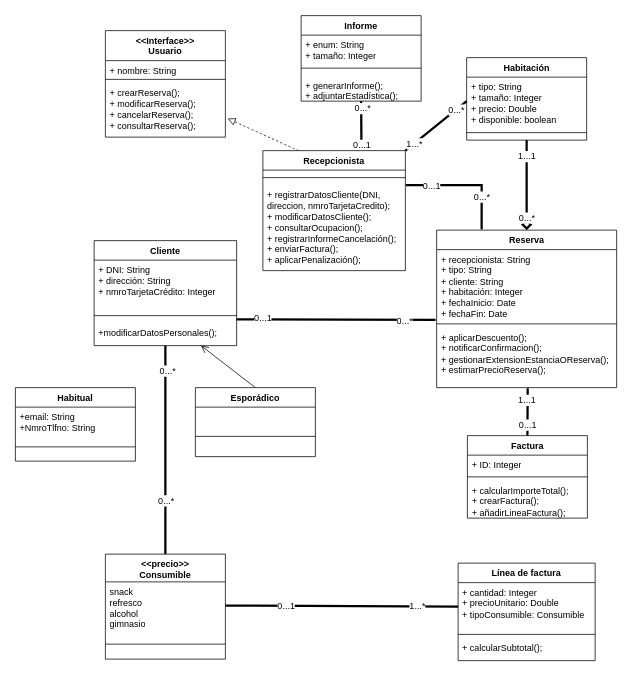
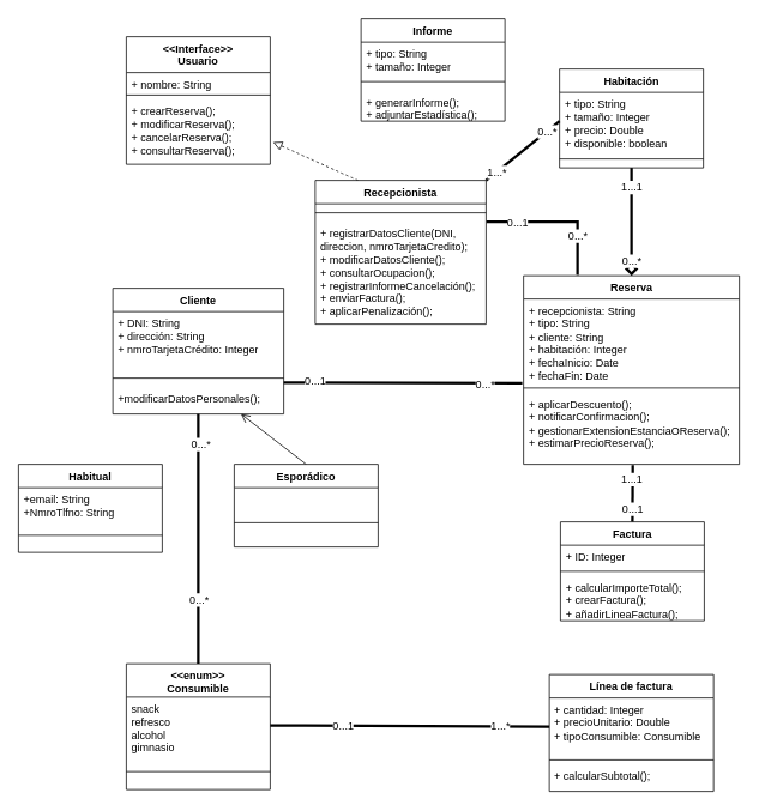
  <mxCell id="0" />
  <mxCell id="1" parent="0" />
  <mxCell id="2" style="edgeStyle=none;curved=1;rounded=0;orthogonalLoop=1;jettySize=auto;html=1;entryX=0.75;entryY=1;entryDx=0;entryDy=0;fontSize=12;startSize=8;endSize=8;exitX=0.5;exitY=0;exitDx=0;exitDy=0;endArrow=open;" edge="1" parent="1" source="32" target="28"><mxGeometry relative="1" as="geometry" /></mxCell>
  <mxCell id="3" value="" style="endArrow=none;startArrow=none;endFill=0;startFill=0;endSize=8;html=1;verticalAlign=bottom;labelBackgroundColor=none;strokeWidth=3;rounded=0;fontSize=12;curved=1;exitX=1;exitY=0.75;exitDx=0;exitDy=0;entryX=-0.006;entryY=0.995;entryDx=0;entryDy=0;entryPerimeter=0;" edge="1" parent="1" source="28" target="51"><mxGeometry width="160" relative="1" as="geometry"><mxPoint x="320" y="400" as="sourcePoint" /><mxPoint x="650" y="440" as="targetPoint" /></mxGeometry></mxCell>
  <mxCell id="4" value="0...*" style="edgeLabel;html=1;align=center;verticalAlign=middle;resizable=0;points=[];fontSize=12;" vertex="1" connectable="0" parent="3"><mxGeometry x="0.691" y="-1" relative="1" as="geometry"><mxPoint as="offset" /></mxGeometry></mxCell>
  <mxCell id="5" value="0...1" style="edgeLabel;html=1;align=center;verticalAlign=middle;resizable=0;points=[];fontSize=12;" vertex="1" connectable="0" parent="3"><mxGeometry x="-0.744" y="2" relative="1" as="geometry"><mxPoint as="offset" /></mxGeometry></mxCell>
  <mxCell id="6" value="" style="endArrow=none;startArrow=none;endFill=0;startFill=0;endSize=8;html=1;verticalAlign=bottom;labelBackgroundColor=none;strokeWidth=3;rounded=0;fontSize=12;curved=1;exitX=0;exitY=0.5;exitDx=0;exitDy=0;entryX=1;entryY=0.5;entryDx=0;entryDy=0;" edge="1" parent="1" source="43" target="40"><mxGeometry width="160" relative="1" as="geometry"><mxPoint x="570" y="680" as="sourcePoint" /><mxPoint x="300" y="785" as="targetPoint" /></mxGeometry></mxCell>
  <mxCell id="7" value="0...1" style="edgeLabel;html=1;align=center;verticalAlign=middle;resizable=0;points=[];fontSize=12;" vertex="1" connectable="0" parent="6"><mxGeometry x="0.484" relative="1" as="geometry"><mxPoint as="offset" /></mxGeometry></mxCell>
  <mxCell id="8" value="1...*" style="edgeLabel;html=1;align=center;verticalAlign=middle;resizable=0;points=[];fontSize=12;" vertex="1" connectable="0" parent="6"><mxGeometry x="-0.647" relative="1" as="geometry"><mxPoint as="offset" /></mxGeometry></mxCell>
  <mxCell id="9" value="" style="endArrow=none;startArrow=none;endFill=0;startFill=0;endSize=8;html=1;verticalAlign=bottom;labelBackgroundColor=none;strokeWidth=3;rounded=0;fontSize=12;curved=1;exitX=0.5;exitY=0;exitDx=0;exitDy=0;entryX=0.506;entryY=1.01;entryDx=0;entryDy=0;entryPerimeter=0;" edge="1" parent="1" source="54" target="53"><mxGeometry width="160" relative="1" as="geometry"><mxPoint x="387.69" y="560" as="sourcePoint" /><mxPoint x="657.69" y="468" as="targetPoint" /></mxGeometry></mxCell>
  <mxCell id="10" value="0...1" style="edgeLabel;html=1;align=center;verticalAlign=middle;resizable=0;points=[];fontSize=12;" vertex="1" connectable="0" parent="9"><mxGeometry x="-0.53" y="-3" relative="1" as="geometry"><mxPoint x="-3" as="offset" /></mxGeometry></mxCell>
  <mxCell id="11" value="1...1" style="edgeLabel;html=1;align=center;verticalAlign=middle;resizable=0;points=[];fontSize=12;" vertex="1" connectable="0" parent="9"><mxGeometry x="0.488" y="2" relative="1" as="geometry"><mxPoint as="offset" /></mxGeometry></mxCell>
  <mxCell id="12" value="" style="endArrow=diamond;startArrow=none;endFill=0;startFill=0;endSize=8;html=1;verticalAlign=bottom;labelBackgroundColor=none;strokeWidth=3;rounded=0;fontSize=12;curved=1;entryX=0.5;entryY=0;entryDx=0;entryDy=0;exitX=0.5;exitY=1;exitDx=0;exitDy=0;" edge="1" parent="1" source="25" target="50"><mxGeometry width="160" relative="1" as="geometry"><mxPoint x="477.69" y="750" as="sourcePoint" /><mxPoint x="707.69" y="300" as="targetPoint" /></mxGeometry></mxCell>
  <mxCell id="13" value="1...1" style="edgeLabel;html=1;align=center;verticalAlign=middle;resizable=0;points=[];fontSize=12;" vertex="1" connectable="0" parent="12"><mxGeometry x="-0.652" relative="1" as="geometry"><mxPoint as="offset" /></mxGeometry></mxCell>
  <mxCell id="14" value="0...*" style="edgeLabel;html=1;align=center;verticalAlign=middle;resizable=0;points=[];fontSize=12;" vertex="1" connectable="0" parent="12"><mxGeometry x="0.723" relative="1" as="geometry"><mxPoint as="offset" /></mxGeometry></mxCell>
  <mxCell id="15" value="" style="endArrow=block;startArrow=none;endFill=0;startFill=0;endSize=8;html=1;verticalAlign=bottom;dashed=1;labelBackgroundColor=none;rounded=0;fontSize=12;curved=1;entryX=1.019;entryY=1.096;entryDx=0;entryDy=0;exitX=0.25;exitY=0;exitDx=0;exitDy=0;entryPerimeter=0;" edge="1" parent="1" source="62"><mxGeometry width="160" relative="1" as="geometry"><mxPoint x="180" y="380" as="sourcePoint" /><mxPoint x="303.04" y="157.264" as="targetPoint" /></mxGeometry></mxCell>
  <mxCell id="16" value="" style="endArrow=none;startArrow=none;endFill=0;startFill=0;endSize=8;html=1;verticalAlign=bottom;labelBackgroundColor=none;strokeWidth=3;rounded=0;fontSize=12;exitX=1.003;exitY=0.01;exitDx=0;exitDy=0;entryX=0.25;entryY=0;entryDx=0;entryDy=0;exitPerimeter=0;edgeStyle=orthogonalEdgeStyle;" edge="1" parent="1"><mxGeometry width="160" relative="1" as="geometry"><mxPoint x="540.57" y="246.04" as="sourcePoint" /><mxPoint x="641.69" y="305" as="targetPoint" /><Array as="points"><mxPoint x="642" y="246" /></Array></mxGeometry></mxCell>
  <mxCell id="17" value="0...*" style="edgeLabel;html=1;align=center;verticalAlign=middle;resizable=0;points=[];fontSize=12;" vertex="1" connectable="0" parent="16"><mxGeometry x="0.465" relative="1" as="geometry"><mxPoint as="offset" /></mxGeometry></mxCell>
  <mxCell id="18" value="0...1" style="edgeLabel;html=1;align=center;verticalAlign=middle;resizable=0;points=[];fontSize=12;" vertex="1" connectable="0" parent="16"><mxGeometry x="-0.661" y="3" relative="1" as="geometry"><mxPoint x="7" y="3" as="offset" /></mxGeometry></mxCell>
- <mxCell id="19" value="" style="endArrow=none;startArrow=none;endFill=0;startFill=0;endSize=8;html=1;verticalAlign=bottom;labelBackgroundColor=none;strokeWidth=3;rounded=0;fontSize=12;curved=1;entryX=0.5;entryY=1;entryDx=0;entryDy=0;exitX=0.692;exitY=0.013;exitDx=0;exitDy=0;exitPerimeter=0;" edge="1" parent="1" source="62" target="46"><mxGeometry width="160" relative="1" as="geometry"><mxPoint x="530" y="383" as="sourcePoint" /><mxPoint x="620" y="383" as="targetPoint" /></mxGeometry></mxCell>
- <mxCell id="20" value="0...*" style="edgeLabel;html=1;align=center;verticalAlign=middle;resizable=0;points=[];fontSize=12;" vertex="1" connectable="0" parent="19"><mxGeometry x="0.837" y="-1" relative="1" as="geometry"><mxPoint y="4" as="offset" /></mxGeometry></mxCell>
- <mxCell id="21" value="0...1" style="edgeLabel;html=1;align=center;verticalAlign=middle;resizable=0;points=[];fontSize=12;" vertex="1" connectable="0" parent="19"><mxGeometry x="-0.702" relative="1" as="geometry"><mxPoint as="offset" /></mxGeometry></mxCell>
  <mxCell id="22" value="" style="endArrow=none;startArrow=none;endFill=0;startFill=0;endSize=8;html=1;verticalAlign=bottom;labelBackgroundColor=none;strokeWidth=3;rounded=0;fontSize=12;curved=1;exitX=0.5;exitY=1;exitDx=0;exitDy=0;entryX=0.5;entryY=0;entryDx=0;entryDy=0;" edge="1" parent="1" source="28" target="39"><mxGeometry width="160" relative="1" as="geometry"><mxPoint x="580" y="680" as="sourcePoint" /><mxPoint x="230" y="680" as="targetPoint" /></mxGeometry></mxCell>
  <mxCell id="23" value="0...*" style="edgeLabel;html=1;align=center;verticalAlign=middle;resizable=0;points=[];fontSize=12;" vertex="1" connectable="0" parent="22"><mxGeometry x="0.484" relative="1" as="geometry"><mxPoint as="offset" /></mxGeometry></mxCell>
  <mxCell id="24" value="0...*" style="edgeLabel;html=1;align=center;verticalAlign=middle;resizable=0;points=[];fontSize=12;" vertex="1" connectable="0" parent="22"><mxGeometry x="-0.763" y="2" relative="1" as="geometry"><mxPoint as="offset" /></mxGeometry></mxCell>
  <mxCell id="25" value="Habitación" style="swimlane;fontStyle=1;align=center;verticalAlign=top;childLayout=stackLayout;horizontal=1;startSize=26;horizontalStack=0;resizeParent=1;resizeParentMax=0;resizeLast=0;collapsible=1;marginBottom=0;whiteSpace=wrap;html=1;" vertex="1" parent="1"><mxGeometry x="621.69" y="76" width="160" height="110" as="geometry" /></mxCell>
  <mxCell id="26" value="+ tipo: String&lt;div&gt;+ tamaño: Integer&lt;/div&gt;&lt;div&gt;+ precio: Double&lt;/div&gt;&lt;div&gt;+ disponible: boolean&lt;/div&gt;&lt;div&gt;&lt;br&gt;&lt;/div&gt;" style="text;strokeColor=none;fillColor=none;align=left;verticalAlign=top;spacingLeft=4;spacingRight=4;overflow=hidden;rotatable=0;points=[[0,0.5],[1,0.5]];portConstraint=eastwest;whiteSpace=wrap;html=1;" vertex="1" parent="25"><mxGeometry y="26" width="160" height="64" as="geometry" /></mxCell>
  <mxCell id="27" value="" style="line;strokeWidth=1;fillColor=none;align=left;verticalAlign=middle;spacingTop=-1;spacingLeft=3;spacingRight=3;rotatable=0;labelPosition=right;points=[];portConstraint=eastwest;strokeColor=inherit;" vertex="1" parent="25"><mxGeometry y="90" width="160" height="20" as="geometry" /></mxCell>
  <mxCell id="28" value="Cliente" style="swimlane;fontStyle=1;align=center;verticalAlign=top;childLayout=stackLayout;horizontal=1;startSize=26;horizontalStack=0;resizeParent=1;resizeParentMax=0;resizeLast=0;collapsible=1;marginBottom=0;whiteSpace=wrap;html=1;" vertex="1" parent="1"><mxGeometry x="125" y="320" width="190" height="140" as="geometry" /></mxCell>
  <mxCell id="29" value="+ DNI: String&lt;div&gt;+ dirección: String&lt;/div&gt;&lt;div&gt;+ nmroTarjetaCrédito: Integer&lt;/div&gt;&lt;div&gt;&lt;br&gt;&lt;/div&gt;" style="text;strokeColor=none;fillColor=none;align=left;verticalAlign=top;spacingLeft=4;spacingRight=4;overflow=hidden;rotatable=0;points=[[0,0.5],[1,0.5]];portConstraint=eastwest;whiteSpace=wrap;html=1;" vertex="1" parent="28"><mxGeometry y="26" width="190" height="64" as="geometry" /></mxCell>
  <mxCell id="30" value="" style="line;strokeWidth=1;fillColor=none;align=left;verticalAlign=middle;spacingTop=-1;spacingLeft=3;spacingRight=3;rotatable=0;labelPosition=right;points=[];portConstraint=eastwest;strokeColor=inherit;" vertex="1" parent="28"><mxGeometry y="90" width="190" height="20" as="geometry" /></mxCell>
  <mxCell id="31" value="&lt;div&gt;+modificarDatosPersonales();&lt;/div&gt;" style="text;strokeColor=none;fillColor=none;align=left;verticalAlign=top;spacingLeft=4;spacingRight=4;overflow=hidden;rotatable=0;points=[[0,0.5],[1,0.5]];portConstraint=eastwest;whiteSpace=wrap;html=1;" vertex="1" parent="28"><mxGeometry y="110" width="190" height="30" as="geometry" /></mxCell>
  <mxCell id="32" value="Esporádico" style="swimlane;fontStyle=1;align=center;verticalAlign=top;childLayout=stackLayout;horizontal=1;startSize=26;horizontalStack=0;resizeParent=1;resizeParentMax=0;resizeLast=0;collapsible=1;marginBottom=0;whiteSpace=wrap;html=1;" vertex="1" parent="1"><mxGeometry x="260" y="516" width="160" height="92" as="geometry" /></mxCell>
  <mxCell id="33" value="&lt;div&gt;&lt;br&gt;&lt;/div&gt;" style="text;strokeColor=none;fillColor=none;align=left;verticalAlign=top;spacingLeft=4;spacingRight=4;overflow=hidden;rotatable=0;points=[[0,0.5],[1,0.5]];portConstraint=eastwest;whiteSpace=wrap;html=1;" vertex="1" parent="32"><mxGeometry y="26" width="160" height="34" as="geometry" /></mxCell>
  <mxCell id="34" value="" style="line;strokeWidth=1;fillColor=none;align=left;verticalAlign=middle;spacingTop=-1;spacingLeft=3;spacingRight=3;rotatable=0;labelPosition=right;points=[];portConstraint=eastwest;strokeColor=inherit;" vertex="1" parent="32"><mxGeometry y="60" width="160" height="10" as="geometry" /></mxCell>
  <mxCell id="35" value="&lt;div&gt;&lt;br&gt;&lt;/div&gt;" style="text;strokeColor=none;fillColor=none;align=left;verticalAlign=top;spacingLeft=4;spacingRight=4;overflow=hidden;rotatable=0;points=[[0,0.5],[1,0.5]];portConstraint=eastwest;whiteSpace=wrap;html=1;" vertex="1" parent="32"><mxGeometry y="70" width="160" height="22" as="geometry" /></mxCell>
  <mxCell id="36" value="Habitual" style="swimlane;fontStyle=1;align=center;verticalAlign=top;childLayout=stackLayout;horizontal=1;startSize=26;horizontalStack=0;resizeParent=1;resizeParentMax=0;resizeLast=0;collapsible=1;marginBottom=0;whiteSpace=wrap;html=1;" vertex="1" parent="1"><mxGeometry y="516" width="160" height="98" as="geometry" x="20" /></mxCell>
  <mxCell id="37" value="&lt;div&gt;+email: String&lt;/div&gt;&lt;div&gt;+NmroTlfno: String&lt;/div&gt;" style="text;strokeColor=none;fillColor=none;align=left;verticalAlign=top;spacingLeft=4;spacingRight=4;overflow=hidden;rotatable=0;points=[[0,0.5],[1,0.5]];portConstraint=eastwest;whiteSpace=wrap;html=1;" vertex="1" parent="36"><mxGeometry y="26" width="160" height="34" as="geometry" /></mxCell>
  <mxCell id="38" value="" style="line;strokeWidth=1;fillColor=none;align=left;verticalAlign=middle;spacingTop=-1;spacingLeft=3;spacingRight=3;rotatable=0;labelPosition=right;points=[];portConstraint=eastwest;strokeColor=inherit;" vertex="1" parent="36"><mxGeometry y="60" width="160" height="38" as="geometry" /></mxCell>
- <mxCell id="39" value="&lt;div&gt;&amp;lt;&amp;lt;precio&amp;gt;&amp;gt;&lt;/div&gt;Consumible" style="swimlane;fontStyle=1;align=center;verticalAlign=top;childLayout=stackLayout;horizontal=1;startSize=37;horizontalStack=0;resizeParent=1;resizeParentMax=0;resizeLast=0;collapsible=1;marginBottom=0;whiteSpace=wrap;html=1;" vertex="1" parent="1"><mxGeometry x="140" y="738" width="160" height="140" as="geometry"><mxRectangle x="120" y="743" width="100" height="40" as="alternateBounds" /></mxGeometry></mxCell>
+ <mxCell id="39" value="&lt;div&gt;&amp;lt;&amp;lt;enum&amp;gt;&amp;gt;&lt;/div&gt;Consumible" style="swimlane;fontStyle=1;align=center;verticalAlign=top;childLayout=stackLayout;horizontal=1;startSize=37;horizontalStack=0;resizeParent=1;resizeParentMax=0;resizeLast=0;collapsible=1;marginBottom=0;whiteSpace=wrap;html=1;" vertex="1" parent="1"><mxGeometry x="140" y="738" width="160" height="140" as="geometry"><mxRectangle x="120" y="743" width="100" height="40" as="alternateBounds" /></mxGeometry></mxCell>
  <mxCell id="40" value="snack&lt;br&gt;&lt;div&gt;refresco&lt;/div&gt;&lt;div&gt;alcohol&lt;/div&gt;&lt;div&gt;gimnasio&lt;/div&gt;&lt;div&gt;&lt;br&gt;&lt;/div&gt;&lt;div&gt;&lt;br&gt;&lt;/div&gt;" style="text;strokeColor=none;fillColor=none;align=left;verticalAlign=top;spacingLeft=4;spacingRight=4;overflow=hidden;rotatable=0;points=[[0,0.5],[1,0.5]];portConstraint=eastwest;whiteSpace=wrap;html=1;" vertex="1" parent="39"><mxGeometry y="37" width="160" height="63" as="geometry" /></mxCell>
  <mxCell id="41" value="" style="line;strokeWidth=1;fillColor=none;align=left;verticalAlign=middle;spacingTop=-1;spacingLeft=3;spacingRight=3;rotatable=0;labelPosition=right;points=[];portConstraint=eastwest;strokeColor=inherit;" vertex="1" parent="39"><mxGeometry y="100" width="160" height="40" as="geometry" /></mxCell>
  <mxCell id="42" value="Línea de factura" style="swimlane;fontStyle=1;align=center;verticalAlign=top;childLayout=stackLayout;horizontal=1;startSize=26;horizontalStack=0;resizeParent=1;resizeParentMax=0;resizeLast=0;collapsible=1;marginBottom=0;whiteSpace=wrap;html=1;" vertex="1" parent="1"><mxGeometry x="610.35" y="750" width="182.69" height="130" as="geometry" /></mxCell>
  <mxCell id="43" value="&lt;div&gt;+ cantidad: Integer&lt;/div&gt;&lt;div&gt;+ precioUnitario: Double&lt;/div&gt;&lt;div&gt;+ tipoConsumible: Consumible&lt;/div&gt;" style="text;strokeColor=none;fillColor=none;align=left;verticalAlign=top;spacingLeft=4;spacingRight=4;overflow=hidden;rotatable=0;points=[[0,0.5],[1,0.5]];portConstraint=eastwest;whiteSpace=wrap;html=1;" vertex="1" parent="42"><mxGeometry y="26" width="182.69" height="64" as="geometry" /></mxCell>
  <mxCell id="44" value="" style="line;strokeWidth=1;fillColor=none;align=left;verticalAlign=middle;spacingTop=-1;spacingLeft=3;spacingRight=3;rotatable=0;labelPosition=right;points=[];portConstraint=eastwest;strokeColor=inherit;" vertex="1" parent="42"><mxGeometry y="90" width="182.69" height="10" as="geometry" /></mxCell>
  <mxCell id="45" value="&lt;div&gt;+ calcularSubtotal();&lt;/div&gt;" style="text;strokeColor=none;fillColor=none;align=left;verticalAlign=top;spacingLeft=4;spacingRight=4;overflow=hidden;rotatable=0;points=[[0,0.5],[1,0.5]];portConstraint=eastwest;whiteSpace=wrap;html=1;" vertex="1" parent="42"><mxGeometry y="100" width="182.69" height="30" as="geometry" /></mxCell>
  <mxCell id="46" value="Informe" style="swimlane;fontStyle=1;align=center;verticalAlign=top;childLayout=stackLayout;horizontal=1;startSize=26;horizontalStack=0;resizeParent=1;resizeParentMax=0;resizeLast=0;collapsible=1;marginBottom=0;whiteSpace=wrap;html=1;" vertex="1" parent="1"><mxGeometry x="401" y="20" width="160" height="114" as="geometry" /></mxCell>
- <mxCell id="47" value="+ enum: String&lt;div&gt;+ tamaño: Integer&lt;/div&gt;&lt;div&gt;+ precio: Double&lt;/div&gt;&lt;div&gt;&lt;br&gt;&lt;/div&gt;" style="text;strokeColor=none;fillColor=none;align=left;verticalAlign=top;spacingLeft=4;spacingRight=4;overflow=hidden;rotatable=0;points=[[0,0.5],[1,0.5]];portConstraint=eastwest;whiteSpace=wrap;html=1;" vertex="1" parent="46"><mxGeometry y="26" width="160" height="34" as="geometry" /></mxCell>
+ <mxCell id="47" value="+ tipo: String&lt;div&gt;+ tamaño: Integer&lt;/div&gt;&lt;div&gt;+ precio: Double&lt;/div&gt;&lt;div&gt;&lt;br&gt;&lt;/div&gt;" style="text;strokeColor=none;fillColor=none;align=left;verticalAlign=top;spacingLeft=4;spacingRight=4;overflow=hidden;rotatable=0;points=[[0,0.5],[1,0.5]];portConstraint=eastwest;whiteSpace=wrap;html=1;" vertex="1" parent="46"><mxGeometry y="26" width="160" height="34" as="geometry" /></mxCell>
  <mxCell id="48" value="" style="line;strokeWidth=1;fillColor=none;align=left;verticalAlign=middle;spacingTop=-1;spacingLeft=3;spacingRight=3;rotatable=0;labelPosition=right;points=[];portConstraint=eastwest;strokeColor=inherit;" vertex="1" parent="46"><mxGeometry y="60" width="160" height="20" as="geometry" /></mxCell>
  <mxCell id="49" value="&lt;div&gt;+ generarInforme();&lt;/div&gt;&lt;div&gt;+ adjuntarEstadística();&lt;/div&gt;" style="text;strokeColor=none;fillColor=none;align=left;verticalAlign=top;spacingLeft=4;spacingRight=4;overflow=hidden;rotatable=0;points=[[0,0.5],[1,0.5]];portConstraint=eastwest;whiteSpace=wrap;html=1;" vertex="1" parent="46"><mxGeometry y="80" width="160" height="34" as="geometry" /></mxCell>
  <mxCell id="50" value="Reserva" style="swimlane;fontStyle=1;align=center;verticalAlign=top;childLayout=stackLayout;horizontal=1;startSize=26;horizontalStack=0;resizeParent=1;resizeParentMax=0;resizeLast=0;collapsible=1;marginBottom=0;whiteSpace=wrap;html=1;" vertex="1" parent="1"><mxGeometry x="581.69" y="306" width="240" height="210" as="geometry" /></mxCell>
  <mxCell id="51" value="+ recepcionista: String&lt;div&gt;+ tipo: String&lt;/div&gt;&lt;div&gt;+ cliente: String&lt;/div&gt;&lt;div&gt;+ habitación: Integer&lt;/div&gt;&lt;div&gt;+ fechaInicio: Date&lt;/div&gt;&lt;div&gt;+ fechaFin: Date&lt;/div&gt;&lt;div&gt;&lt;br&gt;&lt;/div&gt;" style="text;strokeColor=none;fillColor=none;align=left;verticalAlign=top;spacingLeft=4;spacingRight=4;overflow=hidden;rotatable=0;points=[[0,0.5],[1,0.5]];portConstraint=eastwest;whiteSpace=wrap;html=1;" vertex="1" parent="50"><mxGeometry y="26" width="240" height="94" as="geometry" /></mxCell>
  <mxCell id="52" value="" style="line;strokeWidth=1;fillColor=none;align=left;verticalAlign=middle;spacingTop=-1;spacingLeft=3;spacingRight=3;rotatable=0;labelPosition=right;points=[];portConstraint=eastwest;strokeColor=inherit;" vertex="1" parent="50"><mxGeometry y="120" width="240" height="10" as="geometry" /></mxCell>
  <mxCell id="53" value="&lt;div&gt;+ aplicarDescuento();&lt;/div&gt;&lt;div&gt;+ notificarConfirmacion();&lt;/div&gt;&lt;div&gt;+ gestionarExtensionEstanciaOReserva();&lt;/div&gt;&lt;div&gt;+ estimarPrecioReserva();&lt;/div&gt;" style="text;strokeColor=none;fillColor=none;align=left;verticalAlign=top;spacingLeft=4;spacingRight=4;overflow=hidden;rotatable=0;points=[[0,0.5],[1,0.5]];portConstraint=eastwest;whiteSpace=wrap;html=1;" vertex="1" parent="50"><mxGeometry y="130" width="240" height="80" as="geometry" /></mxCell>
  <mxCell id="54" value="Factura" style="swimlane;fontStyle=1;align=center;verticalAlign=top;childLayout=stackLayout;horizontal=1;startSize=26;horizontalStack=0;resizeParent=1;resizeParentMax=0;resizeLast=0;collapsible=1;marginBottom=0;whiteSpace=wrap;html=1;" vertex="1" parent="1"><mxGeometry x="622.69" y="580" width="160" height="110" as="geometry" /></mxCell>
  <mxCell id="55" value="+ ID: Integer" style="text;strokeColor=none;fillColor=none;align=left;verticalAlign=top;spacingLeft=4;spacingRight=4;overflow=hidden;rotatable=0;points=[[0,0.5],[1,0.5]];portConstraint=eastwest;whiteSpace=wrap;html=1;" vertex="1" parent="54"><mxGeometry y="26" width="160" height="24" as="geometry" /></mxCell>
  <mxCell id="56" value="" style="line;strokeWidth=1;fillColor=none;align=left;verticalAlign=middle;spacingTop=-1;spacingLeft=3;spacingRight=3;rotatable=0;labelPosition=right;points=[];portConstraint=eastwest;strokeColor=inherit;" vertex="1" parent="54"><mxGeometry y="50" width="160" height="10" as="geometry" /></mxCell>
  <mxCell id="57" value="&lt;div&gt;+ calcularImporteTotal();&lt;/div&gt;+ crearFactura();&lt;div&gt;&lt;div&gt;+ añadirLineaFactura();&lt;/div&gt;&lt;/div&gt;" style="text;strokeColor=none;fillColor=none;align=left;verticalAlign=top;spacingLeft=4;spacingRight=4;overflow=hidden;rotatable=0;points=[[0,0.5],[1,0.5]];portConstraint=eastwest;whiteSpace=wrap;html=1;" vertex="1" parent="54"><mxGeometry y="60" width="160" height="50" as="geometry" /></mxCell>
  <mxCell id="58" value="&lt;div&gt;&amp;lt;&amp;lt;Interface&amp;gt;&amp;gt;&lt;/div&gt;Usuario" style="swimlane;fontStyle=1;align=center;verticalAlign=top;childLayout=stackLayout;horizontal=1;startSize=40;horizontalStack=0;resizeParent=1;resizeParentMax=0;resizeLast=0;collapsible=1;marginBottom=0;whiteSpace=wrap;html=1;" vertex="1" parent="1"><mxGeometry x="140" y="40" width="160" height="142" as="geometry"><mxRectangle x="190" y="46" width="100" height="30" as="alternateBounds" /></mxGeometry></mxCell>
  <mxCell id="59" value="+ nombre: String" style="text;strokeColor=none;fillColor=none;align=left;verticalAlign=top;spacingLeft=4;spacingRight=4;overflow=hidden;rotatable=0;points=[[0,0.5],[1,0.5]];portConstraint=eastwest;whiteSpace=wrap;html=1;" vertex="1" parent="58"><mxGeometry y="40" width="160" height="20" as="geometry" /></mxCell>
  <mxCell id="60" value="" style="line;strokeWidth=1;fillColor=none;align=left;verticalAlign=middle;spacingTop=-1;spacingLeft=3;spacingRight=3;rotatable=0;labelPosition=right;points=[];portConstraint=eastwest;strokeColor=inherit;" vertex="1" parent="58"><mxGeometry y="60" width="160" height="10" as="geometry" /></mxCell>
  <mxCell id="61" value="+ crearReserva();&lt;div&gt;+ modificarReserva();&lt;/div&gt;&lt;div&gt;+ cancelarReserva();&lt;/div&gt;&lt;div&gt;+ consultarReserva();&lt;/div&gt;" style="text;strokeColor=none;fillColor=none;align=left;verticalAlign=top;spacingLeft=4;spacingRight=4;overflow=hidden;rotatable=0;points=[[0,0.5],[1,0.5]];portConstraint=eastwest;whiteSpace=wrap;html=1;" vertex="1" parent="58"><mxGeometry y="70" width="160" height="72" as="geometry" /></mxCell>
  <mxCell id="62" value="Recepcionista" style="swimlane;fontStyle=1;align=center;verticalAlign=top;childLayout=stackLayout;horizontal=1;startSize=26;horizontalStack=0;resizeParent=1;resizeParentMax=0;resizeLast=0;collapsible=1;marginBottom=0;whiteSpace=wrap;html=1;" vertex="1" parent="1"><mxGeometry x="350" y="200" width="190" height="160" as="geometry" /></mxCell>
  <mxCell id="63" value="" style="line;strokeWidth=1;fillColor=none;align=left;verticalAlign=middle;spacingTop=-1;spacingLeft=3;spacingRight=3;rotatable=0;labelPosition=right;points=[];portConstraint=eastwest;strokeColor=inherit;" vertex="1" parent="62"><mxGeometry y="26" width="190" height="20" as="geometry" /></mxCell>
  <mxCell id="64" value="+ registrarDatosCliente(DNI, direccion, nmroTarjetaCredito);&lt;div&gt;+ modificarDatosCliente();&lt;/div&gt;&lt;div&gt;+ consultarOcupacion();&lt;br&gt;&lt;div&gt;+ registrarInformeCancelación();&lt;/div&gt;&lt;div&gt;+ enviarFactura();&lt;/div&gt;&lt;/div&gt;&lt;div&gt;+ aplicarPenalización();&lt;/div&gt;" style="text;strokeColor=none;fillColor=none;align=left;verticalAlign=top;spacingLeft=4;spacingRight=4;overflow=hidden;rotatable=0;points=[[0,0.5],[1,0.5]];portConstraint=eastwest;whiteSpace=wrap;html=1;" vertex="1" parent="62"><mxGeometry y="46" width="190" height="114" as="geometry" /></mxCell>
  <mxCell id="65" value="" style="endArrow=none;startArrow=none;endFill=0;startFill=0;endSize=8;html=1;verticalAlign=bottom;labelBackgroundColor=none;strokeWidth=3;rounded=0;fontSize=12;curved=1;entryX=1;entryY=0;entryDx=0;entryDy=0;exitX=0;exitY=0.5;exitDx=0;exitDy=0;" edge="1" parent="1" source="26" target="62"><mxGeometry width="160" relative="1" as="geometry"><mxPoint x="712" y="196" as="sourcePoint" /><mxPoint x="712" y="316" as="targetPoint" /></mxGeometry></mxCell>
  <mxCell id="66" value="0...*" style="edgeLabel;html=1;align=center;verticalAlign=middle;resizable=0;points=[];fontSize=12;" vertex="1" connectable="0" parent="65"><mxGeometry x="-0.652" relative="1" as="geometry"><mxPoint as="offset" /></mxGeometry></mxCell>
  <mxCell id="67" value="1...*" style="edgeLabel;html=1;align=center;verticalAlign=middle;resizable=0;points=[];fontSize=12;" vertex="1" connectable="0" parent="65"><mxGeometry x="0.723" relative="1" as="geometry"><mxPoint as="offset" /></mxGeometry></mxCell>
